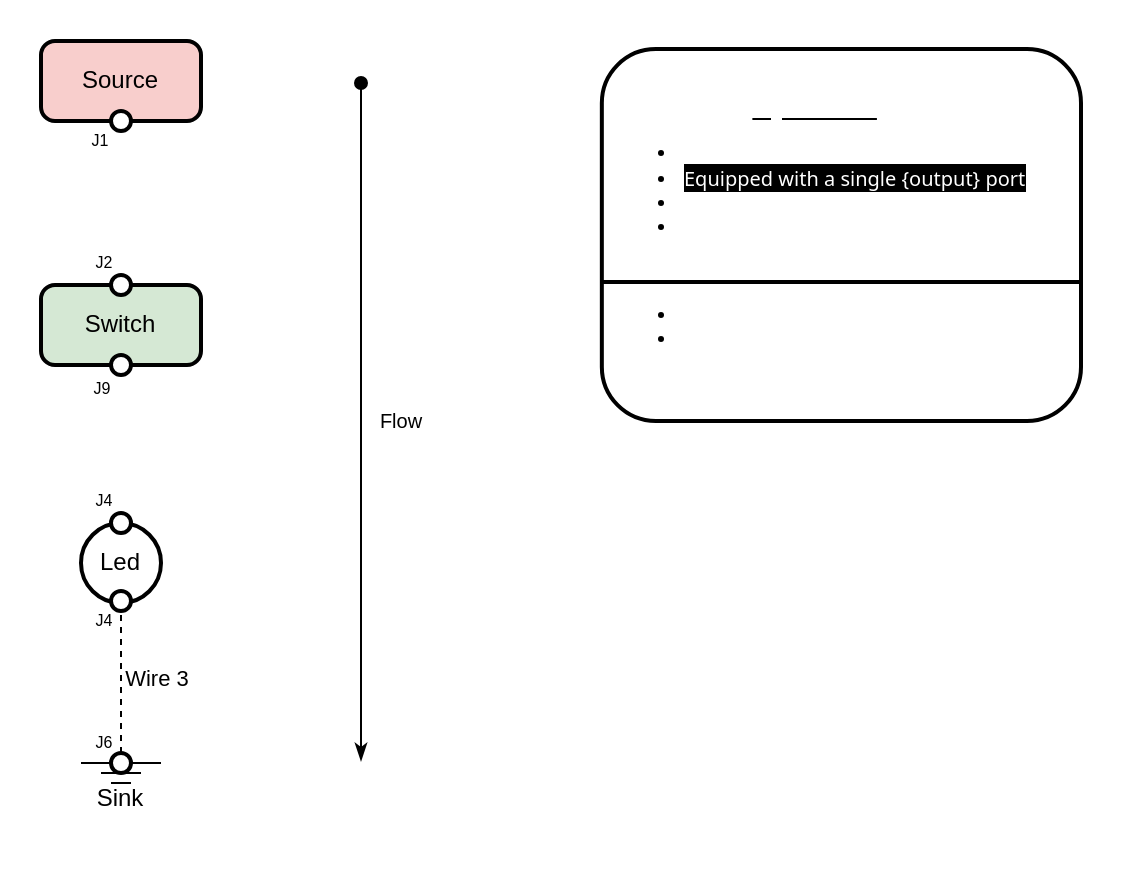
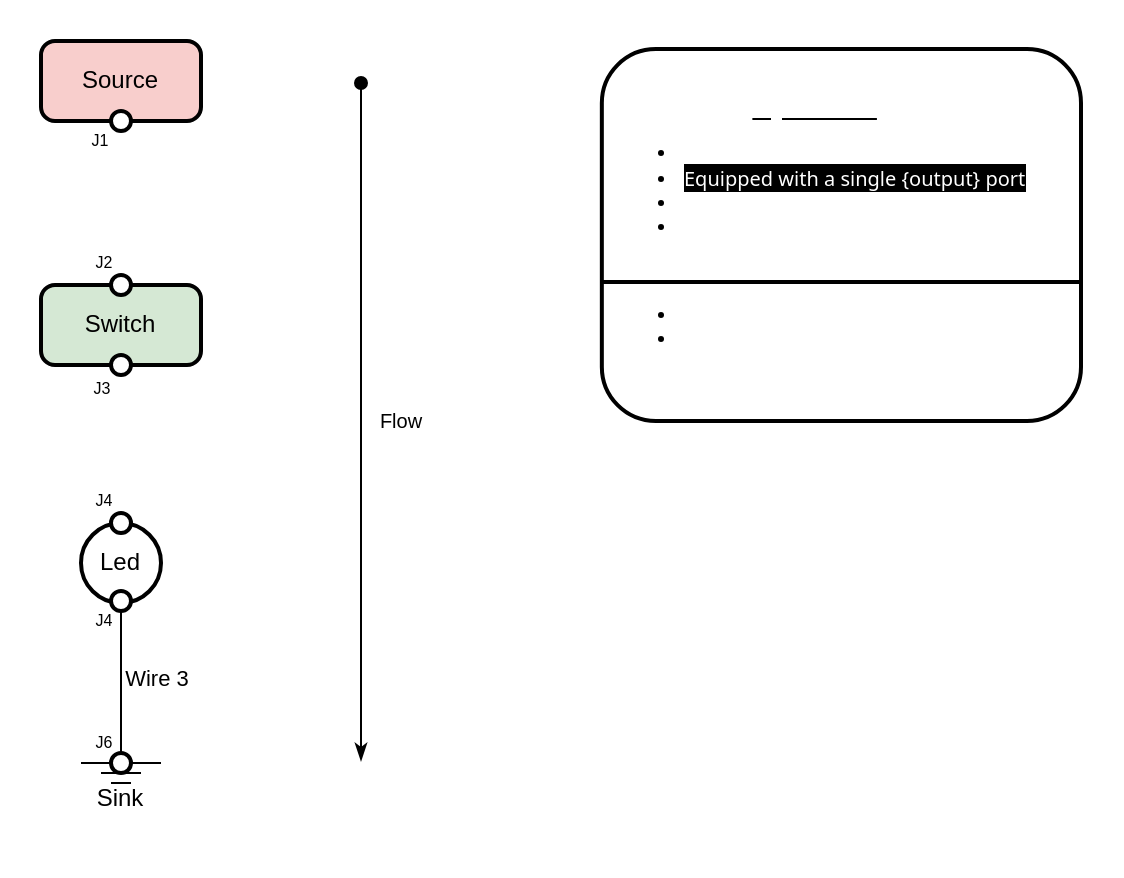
  <mxCell id="0" />
  <mxCell id="1" parent="0" />
  <mxCell id="2" value="Source" style="rounded=1;whiteSpace=wrap;html=1;absoluteArcSize=1;arcSize=14;strokeWidth=2;fillColor=#f8cecc;" parent="1" vertex="1"><mxGeometry x="20" y="20" width="80" height="40" as="geometry" /></mxCell>
  <mxCell id="3" value="Switch" style="rounded=1;whiteSpace=wrap;html=1;absoluteArcSize=1;arcSize=14;strokeWidth=2;fillColor=#d5e8d4;" parent="1" vertex="1"><mxGeometry x="20" y="142" width="80" height="40" as="geometry" /></mxCell>
  <mxCell id="4" value="Led" style="strokeWidth=2;html=1;shape=mxgraph.flowchart.start_1;whiteSpace=wrap;" parent="1" vertex="1"><mxGeometry x="40" y="261" width="40" height="40" as="geometry" /></mxCell>
- <mxCell id="5" value="Wire 3" style="edgeStyle=none;html=1;exitX=0.5;exitY=1;exitDx=0;exitDy=0;endArrow=none;endFill=0;exitPerimeter=0;entryX=0.5;entryY=0;entryDx=0;entryDy=0;dashed=1;" parent="1" source="4" target="7" edge="1"><mxGeometry x="-0.038" y="18" relative="1" as="geometry"><mxPoint x="182" y="199.5" as="sourcePoint" /><mxPoint x="72" y="389" as="targetPoint" /><mxPoint as="offset" /></mxGeometry></mxCell>
+ <mxCell id="5" value="Wire 3" style="edgeStyle=none;html=1;exitX=0.5;exitY=1;exitDx=0;exitDy=0;endArrow=none;endFill=0;exitPerimeter=0;entryX=0.5;entryY=0;entryDx=0;entryDy=0;" parent="1" source="4" target="7" edge="1"><mxGeometry x="-0.038" y="18" relative="1" as="geometry"><mxPoint x="182" y="199.5" as="sourcePoint" /><mxPoint x="72" y="389" as="targetPoint" /><mxPoint as="offset" /></mxGeometry></mxCell>
  <mxCell id="6" value="" style="group" parent="1" vertex="1" connectable="0"><mxGeometry x="40" y="381" width="40" height="36" as="geometry" /></mxCell>
  <mxCell id="7" value="Sink" style="text;html=1;strokeColor=none;fillColor=none;align=center;verticalAlign=middle;whiteSpace=wrap;rounded=0;" parent="6" vertex="1"><mxGeometry width="40" height="36" as="geometry" /></mxCell>
  <mxCell id="8" style="edgeStyle=none;html=1;endArrow=none;endFill=0;" parent="6" edge="1"><mxGeometry relative="1" as="geometry"><mxPoint as="sourcePoint" /><mxPoint x="40" as="targetPoint" /></mxGeometry></mxCell>
  <mxCell id="9" style="edgeStyle=none;html=1;endArrow=none;endFill=0;" parent="6" edge="1"><mxGeometry relative="1" as="geometry"><mxPoint x="10" y="5.0" as="sourcePoint" /><mxPoint x="30" y="5" as="targetPoint" /></mxGeometry></mxCell>
  <mxCell id="10" style="edgeStyle=none;html=1;endArrow=none;endFill=0;" parent="6" edge="1"><mxGeometry relative="1" as="geometry"><mxPoint x="15" y="10.0" as="sourcePoint" /><mxPoint x="25" y="10" as="targetPoint" /></mxGeometry></mxCell>
  <mxCell id="11" value="" style="strokeWidth=2;html=1;shape=mxgraph.flowchart.start_1;whiteSpace=wrap;fillStyle=solid;fillColor=#FFFFFF;" parent="1" vertex="1"><mxGeometry x="55" y="55" width="10" height="10" as="geometry" /></mxCell>
  <mxCell id="12" value="" style="strokeWidth=2;html=1;shape=mxgraph.flowchart.start_1;whiteSpace=wrap;fillStyle=solid;fillColor=#FFFFFF;" parent="1" vertex="1"><mxGeometry x="55" y="137" width="10" height="10" as="geometry" /></mxCell>
  <mxCell id="13" value="" style="strokeWidth=2;html=1;shape=mxgraph.flowchart.start_1;whiteSpace=wrap;fillStyle=solid;fillColor=#FFFFFF;" parent="1" vertex="1"><mxGeometry x="55" y="256" width="10" height="10" as="geometry" /></mxCell>
  <mxCell id="14" value="" style="strokeWidth=2;html=1;shape=mxgraph.flowchart.start_1;whiteSpace=wrap;fillStyle=solid;fillColor=#FFFFFF;" parent="1" vertex="1"><mxGeometry x="55" y="295" width="10" height="10" as="geometry" /></mxCell>
  <mxCell id="15" value="" style="strokeWidth=2;html=1;shape=mxgraph.flowchart.start_1;whiteSpace=wrap;fillStyle=solid;fillColor=#FFFFFF;" parent="1" vertex="1"><mxGeometry x="55" y="376" width="10" height="10" as="geometry" /></mxCell>
  <mxCell id="16" value="" style="strokeWidth=2;html=1;shape=mxgraph.flowchart.start_1;whiteSpace=wrap;fillStyle=solid;fillColor=#FFFFFF;" parent="1" vertex="1"><mxGeometry x="55" y="177" width="10" height="10" as="geometry" /></mxCell>
  <mxCell id="17" value="J1" style="text;html=1;strokeColor=none;fillColor=none;align=center;verticalAlign=middle;whiteSpace=wrap;rounded=0;fillStyle=solid;fontSize=8;" parent="1" vertex="1"><mxGeometry x="40" y="60" width="20" height="20" as="geometry" /></mxCell>
  <mxCell id="18" value="J2&lt;span style=&quot;color: rgba(0, 0, 0, 0); font-family: monospace; font-size: 0px; text-align: start;&quot;&gt;%3CmxGraphModel%3E%3Croot%3E%3CmxCell%20id%3D%220%22%2F%3E%3CmxCell%20id%3D%221%22%20parent%3D%220%22%2F%3E%3CmxCell%20id%3D%222%22%20value%3D%22J1%22%20style%3D%22text%3Bhtml%3D1%3BstrokeColor%3Dnone%3BfillColor%3Dnone%3Balign%3Dcenter%3BverticalAlign%3Dmiddle%3BwhiteSpace%3Dwrap%3Brounded%3D0%3BfillStyle%3Dsolid%3BfontSize%3D8%3B%22%20vertex%3D%221%22%20parent%3D%221%22%3E%3CmxGeometry%20x%3D%22340%22%20y%3D%22120%22%20width%3D%2220%22%20height%3D%2220%22%20as%3D%22geometry%22%2F%3E%3C%2FmxCell%3E%3C%2Froot%3E%3C%2FmxGraphModel%3E&lt;/span&gt;&lt;span style=&quot;color: rgba(0, 0, 0, 0); font-family: monospace; font-size: 0px; text-align: start;&quot;&gt;%3CmxGraphModel%3E%3Croot%3E%3CmxCell%20id%3D%220%22%2F%3E%3CmxCell%20id%3D%221%22%20parent%3D%220%22%2F%3E%3CmxCell%20id%3D%222%22%20value%3D%22J1%22%20style%3D%22text%3Bhtml%3D1%3BstrokeColor%3Dnone%3BfillColor%3Dnone%3Balign%3Dcenter%3BverticalAlign%3Dmiddle%3BwhiteSpace%3Dwrap%3Brounded%3D0%3BfillStyle%3Dsolid%3BfontSize%3D8%3B%22%20vertex%3D%221%22%20parent%3D%221%22%3E%3CmxGeometry%20x%3D%22340%22%20y%3D%22120%22%20width%3D%2220%22%20height%3D%2220%22%20as%3D%22geometry%22%2F%3E%3C%2FmxCell%3E%3C%2Froot%3E%3C%2FmxGraphModel%3E&lt;/span&gt;&lt;span style=&quot;color: rgba(0, 0, 0, 0); font-family: monospace; font-size: 0px; text-align: start;&quot;&gt;%3CmxGraphModel%3E%3Croot%3E%3CmxCell%20id%3D%220%22%2F%3E%3CmxCell%20id%3D%221%22%20parent%3D%220%22%2F%3E%3CmxCell%20id%3D%222%22%20value%3D%22J1%22%20style%3D%22text%3Bhtml%3D1%3BstrokeColor%3Dnone%3BfillColor%3Dnone%3Balign%3Dcenter%3BverticalAlign%3Dmiddle%3BwhiteSpace%3Dwrap%3Brounded%3D0%3BfillStyle%3Dsolid%3BfontSize%3D8%3B%22%20vertex%3D%221%22%20parent%3D%221%22%3E%3CmxGeometry%20x%3D%22340%22%20y%3D%22120%22%20width%3D%2220%22%20height%3D%2220%22%20as%3D%22geometry%22%2F%3E%3C%2FmxCell%3E%3C%2Froot%3E%3C%2FmxGraphModel%3E&lt;/span&gt;" style="text;html=1;strokeColor=none;fillColor=none;align=center;verticalAlign=middle;whiteSpace=wrap;rounded=0;fillStyle=solid;fontSize=8;" parent="1" vertex="1"><mxGeometry x="42" y="121" width="20" height="20" as="geometry" /></mxCell>
- <mxCell id="19" value="J9" style="text;html=1;strokeColor=none;fillColor=none;align=center;verticalAlign=middle;whiteSpace=wrap;rounded=0;fillStyle=solid;fontSize=8;" parent="1" vertex="1"><mxGeometry x="41" y="184" width="20" height="20" as="geometry" /></mxCell>
+ <mxCell id="19" value="J3" style="text;html=1;strokeColor=none;fillColor=none;align=center;verticalAlign=middle;whiteSpace=wrap;rounded=0;fillStyle=solid;fontSize=8;" parent="1" vertex="1"><mxGeometry x="41" y="184" width="20" height="20" as="geometry" /></mxCell>
  <mxCell id="20" value="J4&lt;span style=&quot;color: rgba(0, 0, 0, 0); font-family: monospace; font-size: 0px; text-align: start;&quot;&gt;%3CmxGraphModel%3E%3Croot%3E%3CmxCell%20id%3D%220%22%2F%3E%3CmxCell%20id%3D%221%22%20parent%3D%220%22%2F%3E%3CmxCell%20id%3D%222%22%20value%3D%22J3%22%20style%3D%22text%3Bhtml%3D1%3BstrokeColor%3Dnone%3BfillColor%3Dnone%3Balign%3Dcenter%3BverticalAlign%3Dmiddle%3BwhiteSpace%3Dwrap%3Brounded%3D0%3BfillStyle%3Dsolid%3BfontSize%3D8%3B%22%20vertex%3D%221%22%20parent%3D%221%22%3E%3CmxGeometry%20x%3D%22341%22%20y%3D%22244%22%20width%3D%2220%22%20height%3D%2220%22%20as%3D%22geometry%22%2F%3E%3C%2FmxCell%3E%3C%2Froot%3E%3C%2FmxGraphModel%3E&lt;/span&gt;" style="text;html=1;strokeColor=none;fillColor=none;align=center;verticalAlign=middle;whiteSpace=wrap;rounded=0;fillStyle=solid;fontSize=8;" parent="1" vertex="1"><mxGeometry x="42" y="240" width="20" height="20" as="geometry" /></mxCell>
  <mxCell id="21" value="J4" style="text;html=1;strokeColor=none;fillColor=none;align=center;verticalAlign=middle;whiteSpace=wrap;rounded=0;fillStyle=solid;fontSize=8;" parent="1" vertex="1"><mxGeometry x="42" y="300" width="20" height="20" as="geometry" /></mxCell>
  <mxCell id="22" value="J6" style="text;html=1;strokeColor=none;fillColor=none;align=center;verticalAlign=middle;whiteSpace=wrap;rounded=0;fillStyle=solid;fontSize=8;" parent="1" vertex="1"><mxGeometry x="42" y="361" width="20" height="20" as="geometry" /></mxCell>
  <mxCell id="23" value="Flow" style="edgeStyle=none;html=1;fontSize=10;endArrow=classicThin;endFill=1;startArrow=oval;startFill=1;" parent="1" edge="1"><mxGeometry x="-0.003" y="20" relative="1" as="geometry"><mxPoint x="180" y="41" as="sourcePoint" /><mxPoint x="180" y="380" as="targetPoint" /><mxPoint as="offset" /></mxGeometry></mxCell>
  <mxCell id="24" value="" style="group" parent="1" vertex="1" connectable="0"><mxGeometry x="300.42" y="24" width="239.58" height="186" as="geometry" /></mxCell>
  <mxCell id="25" value="&lt;div style=&quot;text-align: center;&quot;&gt;&lt;u style=&quot;background-color: initial;&quot;&gt;&lt;font color=&quot;#ffffff&quot;&gt;Digital Source&lt;/font&gt;&lt;/u&gt;&lt;/div&gt;&lt;div style=&quot;&quot;&gt;&lt;ul&gt;&lt;li&gt;&lt;span style=&quot;background-color: initial;&quot;&gt;&lt;font color=&quot;#ffffff&quot;&gt;Identified by a label (&quot;Source&quot;)&lt;/font&gt;&lt;/span&gt;&lt;/li&gt;&lt;li&gt;&lt;font color=&quot;#ffffff&quot;&gt;&lt;span style=&quot;font-family: Söhne, ui-sans-serif, system-ui, -apple-system, &amp;quot;Segoe UI&amp;quot;, Roboto, Ubuntu, Cantarell, &amp;quot;Noto Sans&amp;quot;, sans-serif, &amp;quot;Helvetica Neue&amp;quot;, Arial, &amp;quot;Apple Color Emoji&amp;quot;, &amp;quot;Segoe UI Emoji&amp;quot;, &amp;quot;Segoe UI Symbol&amp;quot;, &amp;quot;Noto Color Emoji&amp;quot;; background-color: rgb(0, 0, 0);&quot;&gt;&lt;font style=&quot;font-size: 10px;&quot;&gt;Equipped with a single {output} port&lt;/font&gt;&lt;/span&gt;&lt;br&gt;&lt;/font&gt;&lt;/li&gt;&lt;li&gt;&lt;font color=&quot;#ffffff&quot;&gt;&lt;span style=&quot;background-color: initial;&quot;&gt;Only connects to one wire (&quot;Wire 1&quot;)&lt;/span&gt;&lt;br&gt;&lt;/font&gt;&lt;/li&gt;&lt;li&gt;&lt;font color=&quot;#ffffff&quot;&gt;(Optional) Port can be labeled (&quot;J1&quot;)&lt;/font&gt;&lt;/li&gt;&lt;/ul&gt;&lt;font color=&quot;#ffffff&quot;&gt;&lt;br&gt;&lt;/font&gt;&lt;ul&gt;&lt;li&gt;&lt;font color=&quot;#ffffff&quot;&gt;Applies a high logic-level to its port&lt;/font&gt;&lt;/li&gt;&lt;li&gt;&lt;font color=&quot;#ffffff&quot;&gt;(Optional) Can be On or Off&lt;/font&gt;&lt;/li&gt;&lt;/ul&gt;&lt;/div&gt;" style="rounded=1;whiteSpace=wrap;html=1;absoluteArcSize=1;arcSize=54;strokeWidth=2;fillStyle=solid;fontSize=10;fillColor=none;align=left;treeMoving=0;treeFolding=0;movableLabel=0;backgroundOutline=0;metaEdit=0;part=0;container=0;fixDash=0;" parent="24" vertex="1"><mxGeometry width="239.58" height="186" as="geometry" /></mxCell>
  <mxCell id="26" style="edgeStyle=none;html=1;strokeWidth=2;fontSize=10;startArrow=none;startFill=0;endArrow=none;endFill=0;exitX=0;exitY=0.626;exitDx=0;exitDy=0;exitPerimeter=0;entryX=1;entryY=0.626;entryDx=0;entryDy=0;entryPerimeter=0;" parent="24" source="25" target="25" edge="1"><mxGeometry relative="1" as="geometry"><mxPoint x="-40.42" y="-36" as="sourcePoint" /><mxPoint x="209.58" y="116" as="targetPoint" /></mxGeometry></mxCell>
